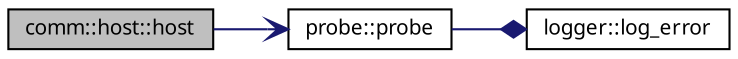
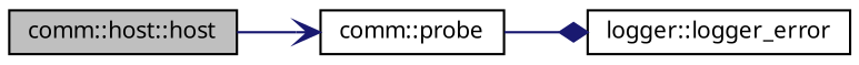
  digraph {
    fontname="Noto Sans"
    rankdir=LR
    node [color=black fontname="Noto Sans" fontsize=10 shape=record]
    edge [color=midnightblue fontname="Noto Sans" fontsize=10 labelfontname=Helvetica labelfontsize=10 style=solid]
    n1 [fillcolor=grey75 fontcolor=black height=0.2 label="comm::host::host" style=filled width=0.4]
-   n2 [height=0.2 label="probe::probe" width=0.4]
-   n3 [height=0.2 label="logger::log_error" width=0.4]
+   n2 [height=0.2 label="comm::probe" width=0.4]
+   n3 [height=0.2 label="logger::logger_error" width=0.4]
    n1 -> n2 [arrowhead=vee]
    n2 -> n3 [arrowhead=diamond]
  }
